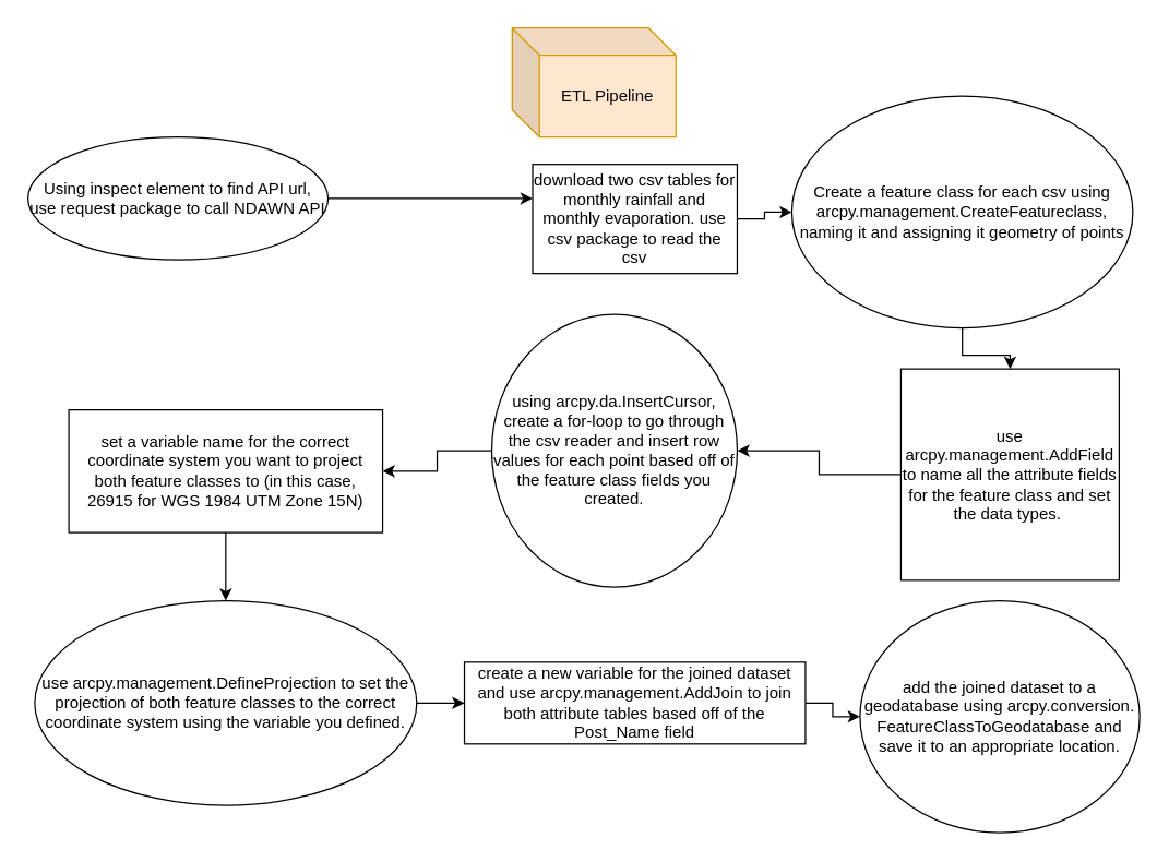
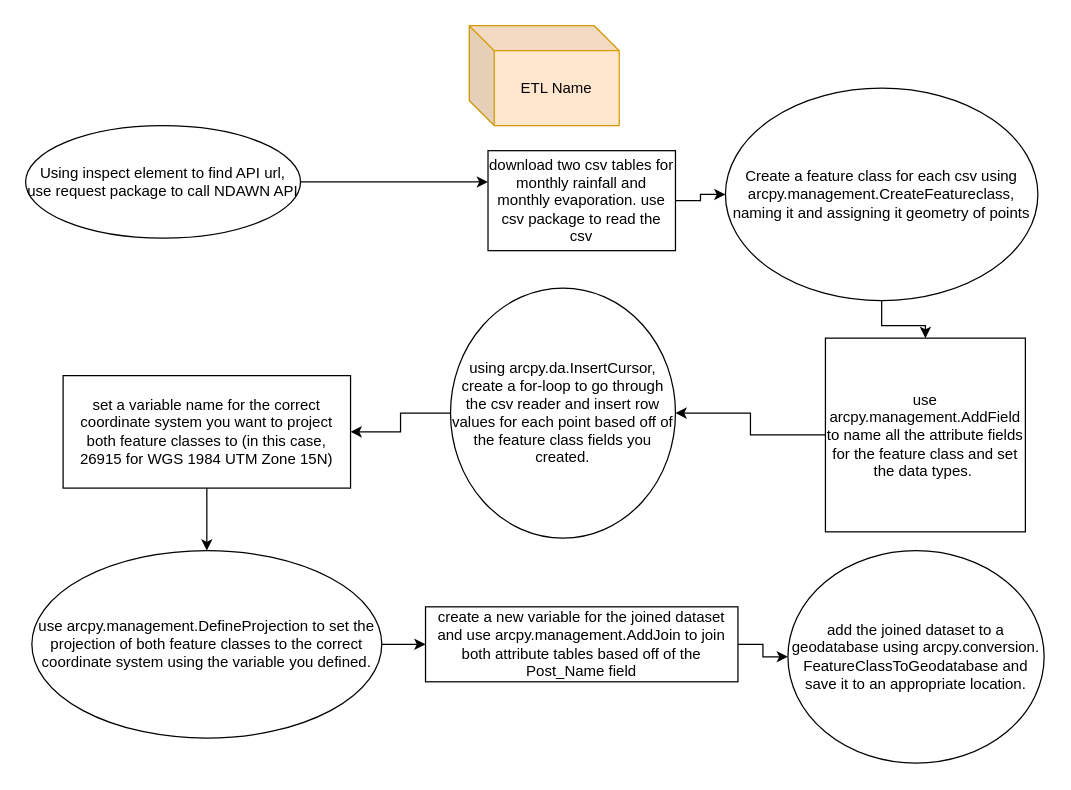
  <mxCell id="0" />
  <mxCell id="1" parent="0" />
- <mxCell id="2" value="ETL Pipeline" style="shape=cube;whiteSpace=wrap;html=1;boundedLbl=1;backgroundOutline=1;darkOpacity=0.05;darkOpacity2=0.1;fillColor=#ffe6cc;strokeColor=#d79b00;" vertex="1" parent="1"><mxGeometry x="375" y="20" width="120" height="80" as="geometry" /></mxCell>
+ <mxCell id="2" value="ETL Name" style="shape=cube;whiteSpace=wrap;html=1;boundedLbl=1;backgroundOutline=1;darkOpacity=0.05;darkOpacity2=0.1;fillColor=#ffe6cc;strokeColor=#d79b00;" vertex="1" parent="1"><mxGeometry x="375" y="20" width="120" height="80" as="geometry" /></mxCell>
  <mxCell id="3" value="" style="edgeStyle=orthogonalEdgeStyle;rounded=0;orthogonalLoop=1;jettySize=auto;html=1;" edge="1" parent="1" source="4"><mxGeometry relative="1" as="geometry"><mxPoint x="390" y="145" as="targetPoint" /></mxGeometry></mxCell>
  <mxCell id="4" value="Using inspect element to find API url, use request package to call NDAWN API" style="ellipse;whiteSpace=wrap;html=1;" vertex="1" parent="1"><mxGeometry x="20" y="100" width="220" height="90" as="geometry" /></mxCell>
  <mxCell id="5" value="" style="edgeStyle=orthogonalEdgeStyle;rounded=0;orthogonalLoop=1;jettySize=auto;html=1;" edge="1" parent="1" source="6" target="8"><mxGeometry relative="1" as="geometry" /></mxCell>
  <mxCell id="6" value="download two csv tables for monthly rainfall and monthly evaporation. use csv package to read the csv" style="rounded=0;whiteSpace=wrap;html=1;" vertex="1" parent="1"><mxGeometry x="390" y="120" width="150" height="80" as="geometry" /></mxCell>
  <mxCell id="7" value="" style="edgeStyle=orthogonalEdgeStyle;rounded=0;orthogonalLoop=1;jettySize=auto;html=1;" edge="1" parent="1" source="8" target="10"><mxGeometry relative="1" as="geometry" /></mxCell>
  <mxCell id="8" value="Create a feature class for each csv using arcpy.management.CreateFeatureclass, naming it and assigning it geometry of points" style="ellipse;whiteSpace=wrap;html=1;rounded=0;" vertex="1" parent="1"><mxGeometry x="580" y="70" width="250" height="170" as="geometry" /></mxCell>
  <mxCell id="9" value="" style="edgeStyle=orthogonalEdgeStyle;rounded=0;orthogonalLoop=1;jettySize=auto;html=1;" edge="1" parent="1" source="10" target="12"><mxGeometry relative="1" as="geometry" /></mxCell>
  <mxCell id="10" value="use arcpy.management.AddField to name all the attribute fields for the feature class and set the data types.&amp;nbsp;" style="whiteSpace=wrap;html=1;rounded=0;" vertex="1" parent="1"><mxGeometry x="660" y="270" width="160" height="155" as="geometry" /></mxCell>
  <mxCell id="11" value="" style="edgeStyle=orthogonalEdgeStyle;rounded=0;orthogonalLoop=1;jettySize=auto;html=1;" edge="1" parent="1" source="12" target="14"><mxGeometry relative="1" as="geometry" /></mxCell>
  <mxCell id="12" value="using arcpy.da.InsertCursor, create a for-loop to go through the csv reader and insert row values for each point based off of the feature class fields you created." style="ellipse;whiteSpace=wrap;html=1;rounded=0;" vertex="1" parent="1"><mxGeometry x="360" y="230" width="180" height="200" as="geometry" /></mxCell>
  <mxCell id="13" value="" style="edgeStyle=orthogonalEdgeStyle;rounded=0;orthogonalLoop=1;jettySize=auto;html=1;" edge="1" parent="1" source="14" target="16"><mxGeometry relative="1" as="geometry" /></mxCell>
  <mxCell id="14" value="set a variable name for the correct coordinate system you want to project both feature classes to (in this case, 26915 for WGS 1984 UTM Zone 15N)" style="whiteSpace=wrap;html=1;rounded=0;" vertex="1" parent="1"><mxGeometry x="50" y="300" width="230" height="90" as="geometry" /></mxCell>
  <mxCell id="15" value="" style="edgeStyle=orthogonalEdgeStyle;rounded=0;orthogonalLoop=1;jettySize=auto;html=1;" edge="1" parent="1" source="16" target="18"><mxGeometry relative="1" as="geometry" /></mxCell>
  <mxCell id="16" value="use arcpy.management.DefineProjection to set the projection of both feature classes to the correct coordinate system using the variable you defined." style="ellipse;whiteSpace=wrap;html=1;rounded=0;" vertex="1" parent="1"><mxGeometry x="25" y="440" width="280" height="150" as="geometry" /></mxCell>
  <mxCell id="17" value="" style="edgeStyle=orthogonalEdgeStyle;rounded=0;orthogonalLoop=1;jettySize=auto;html=1;" edge="1" parent="1" source="18" target="19"><mxGeometry relative="1" as="geometry" /></mxCell>
  <mxCell id="18" value="create a new variable for the joined dataset and use arcpy.management.AddJoin to join both attribute tables based off of the Post_Name field" style="whiteSpace=wrap;html=1;rounded=0;" vertex="1" parent="1"><mxGeometry x="340" y="485" width="250" height="60" as="geometry" /></mxCell>
  <mxCell id="19" value="add the joined dataset to a geodatabase using arcpy.conversion.&lt;br&gt;FeatureClassToGeodatabase and save it to an appropriate location." style="ellipse;whiteSpace=wrap;html=1;rounded=0;" vertex="1" parent="1"><mxGeometry x="630" y="440" width="205" height="170" as="geometry" /></mxCell>
